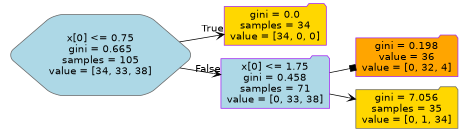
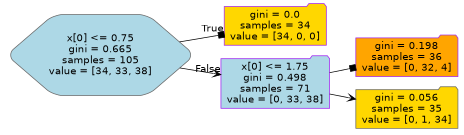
  digraph {
    rankdir=LR
    node [color=purple fillcolor=lightblue fontname=helvetica shape=folder style="filled, rounded"]
    edge [arrowhead=box fontname=helvetica]
    n1 [color=gray40 label="x[0] <= 0.75\ngini = 0.665\nsamples = 105\nvalue = [34, 33, 38]" shape=hexagon]
    n2 [fillcolor=gold label="gini = 0.0\nsamples = 34\nvalue = [34, 0, 0]"]
-   n3 [label="x[0] <= 1.75\ngini = 0.458\nsamples = 71\nvalue = [0, 33, 38]"]
-   n4 [fillcolor=orange label="gini = 0.198\nvalue = 36\nvalue = [0, 32, 4]"]
-   n5 [color=gray40 fillcolor=gold label="gini = 7.056\nsamples = 35\nvalue = [0, 1, 34]"]
-   n1 -> n2 [arrowhead=vee headlabel=True labelangle=45 labeldistance=2.5]
+   n3 [label="x[0] <= 1.75\ngini = 0.498\nsamples = 71\nvalue = [0, 33, 38]"]
+   n4 [fillcolor=orange label="gini = 0.198\nsamples = 36\nvalue = [0, 32, 4]"]
+   n5 [color=gray40 fillcolor=gold label="gini = 0.056\nsamples = 35\nvalue = [0, 1, 34]"]
+   n1 -> n2 [headlabel=True labelangle=45 labeldistance=2.5]
    n1 -> n3 [arrowhead=vee headlabel=False labelangle=-45 labeldistance=2.5]
    n3 -> n4
    n3 -> n5 [arrowhead=vee]
  }
